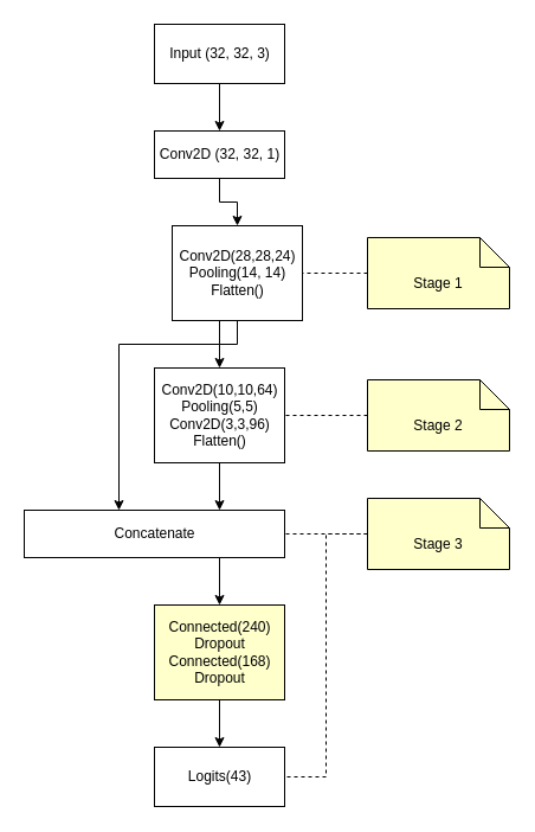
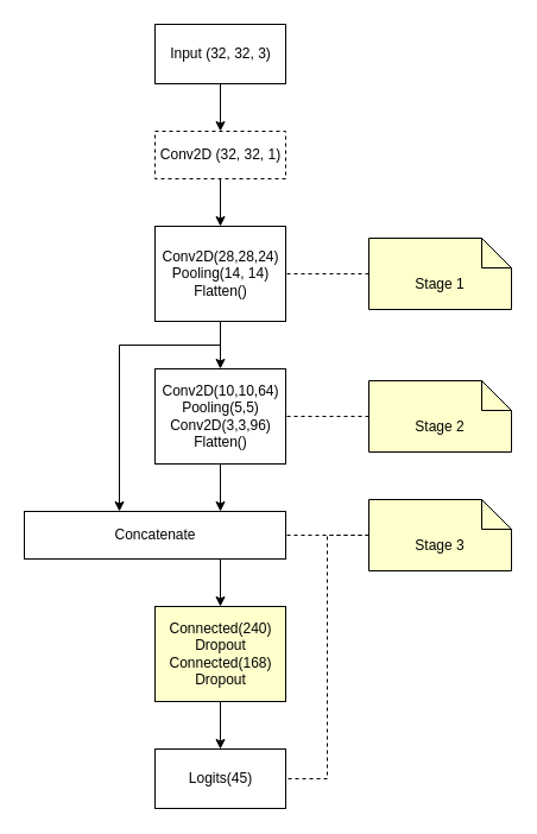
  <mxCell id="0" />
  <mxCell id="1" parent="0" />
  <mxCell id="2" style="edgeStyle=orthogonalEdgeStyle;rounded=0;orthogonalLoop=1;jettySize=auto;html=1;exitX=0.5;exitY=1;exitDx=0;exitDy=0;entryX=0.5;entryY=0;entryDx=0;entryDy=0;" edge="1" parent="1" source="3" target="8"><mxGeometry relative="1" as="geometry" /></mxCell>
- <mxCell id="3" value="Conv2D (32, 32, 1)" style="html=1;" vertex="1" parent="1"><mxGeometry x="130" y="110" width="110" height="40" as="geometry" /></mxCell>
+ <mxCell id="3" value="Conv2D (32, 32, 1)" style="html=1;dashed=1;" vertex="1" parent="1"><mxGeometry x="130" y="110" width="110" height="40" as="geometry" /></mxCell>
  <mxCell id="4" style="edgeStyle=orthogonalEdgeStyle;rounded=0;orthogonalLoop=1;jettySize=auto;html=1;exitX=0.5;exitY=1;exitDx=0;exitDy=0;entryX=0.5;entryY=0;entryDx=0;entryDy=0;" edge="1" parent="1" source="5" target="3"><mxGeometry relative="1" as="geometry" /></mxCell>
  <mxCell id="5" value="Input (32, 32, 3)" style="html=1;" vertex="1" parent="1"><mxGeometry x="130" y="20" width="110" height="50" as="geometry" /></mxCell>
  <mxCell id="6" style="edgeStyle=orthogonalEdgeStyle;rounded=0;orthogonalLoop=1;jettySize=auto;html=1;exitX=0.5;exitY=1;exitDx=0;exitDy=0;entryX=0.5;entryY=0;entryDx=0;entryDy=0;" edge="1" parent="1" source="8" target="11"><mxGeometry relative="1" as="geometry" /></mxCell>
  <mxCell id="7" style="edgeStyle=orthogonalEdgeStyle;rounded=0;orthogonalLoop=1;jettySize=auto;html=1;exitX=0.5;exitY=1;exitDx=0;exitDy=0;" edge="1" parent="1" source="8" target="13"><mxGeometry relative="1" as="geometry"><Array as="points"><mxPoint x="185" y="290" /><mxPoint x="100" y="290" /></Array></mxGeometry></mxCell>
- <mxCell id="8" value="Conv2D(28,28,24)&lt;br&gt;Pooling(14, 14)&lt;br&gt;Flatten()" style="html=1;" vertex="1" parent="1"><mxGeometry x="145" y="190" width="110" height="80" as="geometry" /></mxCell>
+ <mxCell id="8" value="Conv2D(28,28,24)&lt;br&gt;Pooling(14, 14)&lt;br&gt;Flatten()" style="html=1;" vertex="1" parent="1"><mxGeometry x="130" y="190" width="110" height="80" as="geometry" /></mxCell>
  <mxCell id="9" style="edgeStyle=orthogonalEdgeStyle;rounded=0;orthogonalLoop=1;jettySize=auto;html=1;exitX=0.5;exitY=1;exitDx=0;exitDy=0;entryX=0.5;entryY=0;entryDx=0;entryDy=0;" edge="1" parent="1"><mxGeometry relative="1" as="geometry"><mxPoint x="175" y="350" as="sourcePoint" /></mxGeometry></mxCell>
  <mxCell id="10" style="edgeStyle=orthogonalEdgeStyle;rounded=0;orthogonalLoop=1;jettySize=auto;html=1;exitX=0.5;exitY=1;exitDx=0;exitDy=0;entryX=0.75;entryY=0;entryDx=0;entryDy=0;" edge="1" parent="1" source="11" target="13"><mxGeometry relative="1" as="geometry"><mxPoint x="290" y="410" as="targetPoint" /></mxGeometry></mxCell>
  <mxCell id="11" value="Conv2D(10,10,64)&lt;br&gt;Pooling(5,5)&lt;br&gt;Conv2D(3,3,96)&lt;br&gt;Flatten()" style="html=1;" vertex="1" parent="1"><mxGeometry x="130" y="310" width="110" height="80" as="geometry" /></mxCell>
  <mxCell id="12" style="edgeStyle=orthogonalEdgeStyle;rounded=0;orthogonalLoop=1;jettySize=auto;html=1;exitX=0.75;exitY=1;exitDx=0;exitDy=0;" edge="1" parent="1" source="13" target="15"><mxGeometry relative="1" as="geometry" /></mxCell>
  <mxCell id="13" value="Concatenate" style="html=1;" vertex="1" parent="1"><mxGeometry x="20" y="430" width="220" height="40" as="geometry" /></mxCell>
  <mxCell id="14" style="edgeStyle=orthogonalEdgeStyle;rounded=0;orthogonalLoop=1;jettySize=auto;html=1;exitX=0.5;exitY=1;exitDx=0;exitDy=0;entryX=0.5;entryY=0;entryDx=0;entryDy=0;" edge="1" parent="1" source="15" target="16"><mxGeometry relative="1" as="geometry"><mxPoint x="185" y="630" as="targetPoint" /></mxGeometry></mxCell>
  <mxCell id="15" value="Connected(240)&lt;br&gt;Dropout&lt;br&gt;Connected(168)&lt;br&gt;Dropout" style="html=1;fillColor=#ffffcc;" vertex="1" parent="1"><mxGeometry x="130" y="510" width="110" height="80" as="geometry" /></mxCell>
- <mxCell id="16" value="Logits(43)" style="html=1;" vertex="1" parent="1"><mxGeometry x="130" y="630" width="110" height="50" as="geometry" /></mxCell>
+ <mxCell id="16" value="Logits(45)" style="html=1;" vertex="1" parent="1"><mxGeometry x="130" y="630" width="110" height="50" as="geometry" /></mxCell>
  <mxCell id="17" style="rounded=0;orthogonalLoop=1;jettySize=auto;html=1;exitX=0;exitY=0.5;exitDx=0;exitDy=0;exitPerimeter=0;entryX=1;entryY=0.5;entryDx=0;entryDy=0;endArrow=none;endFill=0;dashed=1;" edge="1" parent="1" source="18" target="8"><mxGeometry relative="1" as="geometry" /></mxCell>
  <mxCell id="18" value="Stage 1" style="shape=note2;boundedLbl=1;whiteSpace=wrap;html=1;size=25;verticalAlign=top;align=center;fillColor=#FFFFCC;" vertex="1" parent="1"><mxGeometry x="310" y="200" width="120" height="60" as="geometry" /></mxCell>
  <mxCell id="19" style="edgeStyle=none;rounded=0;orthogonalLoop=1;jettySize=auto;html=1;exitX=0;exitY=0.5;exitDx=0;exitDy=0;exitPerimeter=0;entryX=1;entryY=0.5;entryDx=0;entryDy=0;endArrow=none;endFill=0;dashed=1;" edge="1" parent="1" source="20" target="11"><mxGeometry relative="1" as="geometry" /></mxCell>
  <mxCell id="20" value="Stage 2" style="shape=note2;boundedLbl=1;whiteSpace=wrap;html=1;size=25;verticalAlign=top;align=center;fillColor=#FFFFCC;" vertex="1" parent="1"><mxGeometry x="310" y="320" width="120" height="60" as="geometry" /></mxCell>
  <mxCell id="21" style="edgeStyle=none;rounded=0;orthogonalLoop=1;jettySize=auto;html=1;exitX=0;exitY=0.5;exitDx=0;exitDy=0;exitPerimeter=0;dashed=1;endArrow=none;endFill=0;" edge="1" parent="1" source="23" target="13"><mxGeometry relative="1" as="geometry" /></mxCell>
  <mxCell id="22" style="edgeStyle=elbowEdgeStyle;rounded=0;orthogonalLoop=1;jettySize=auto;html=1;exitX=0;exitY=0.5;exitDx=0;exitDy=0;exitPerimeter=0;entryX=1;entryY=0.5;entryDx=0;entryDy=0;dashed=1;endArrow=none;endFill=0;" edge="1" parent="1" source="23" target="16"><mxGeometry relative="1" as="geometry"><mxPoint x="240" y="670" as="targetPoint" /></mxGeometry></mxCell>
  <mxCell id="23" value="Stage 3" style="shape=note2;boundedLbl=1;whiteSpace=wrap;html=1;size=25;verticalAlign=top;align=center;fillColor=#FFFFCC;" vertex="1" parent="1"><mxGeometry x="310" y="420" width="120" height="60" as="geometry" /></mxCell>
